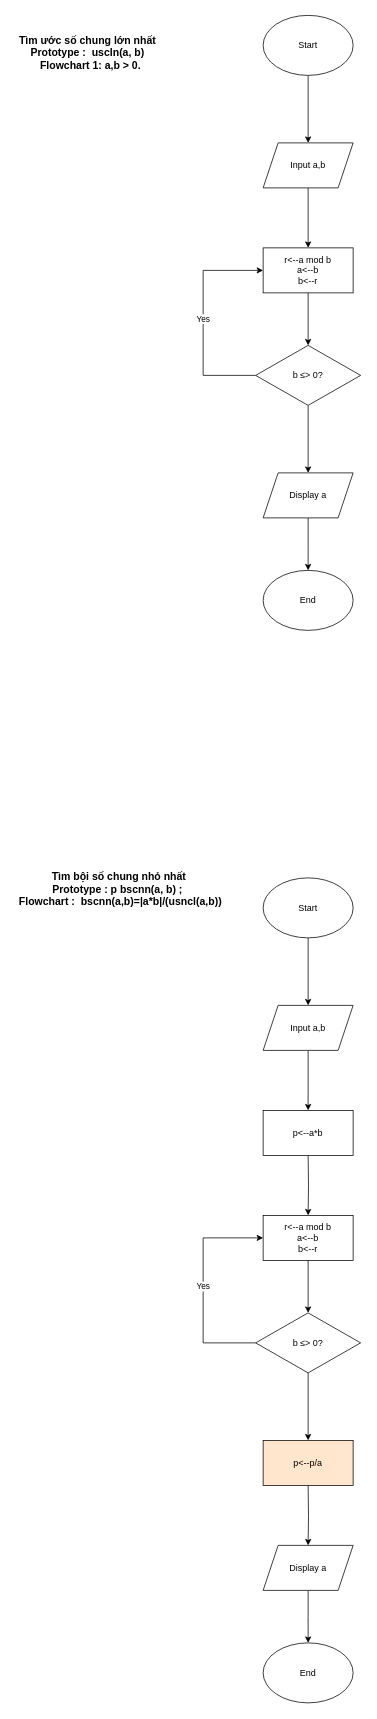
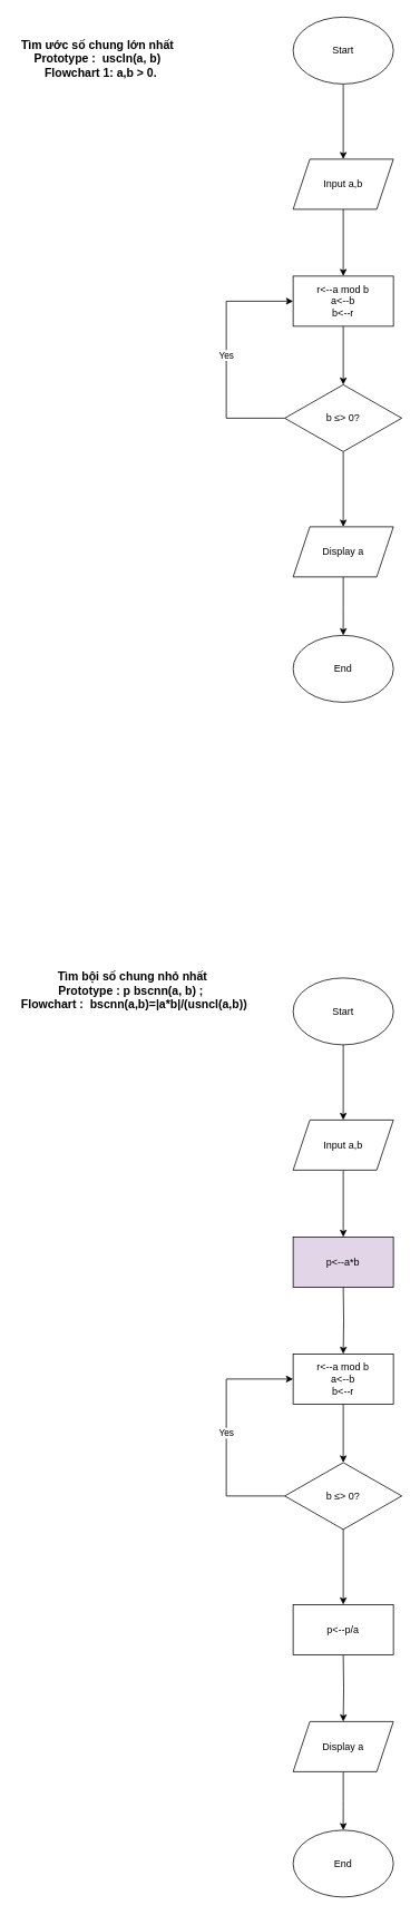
  <mxCell id="0" />
  <mxCell id="1" parent="0" />
  <mxCell id="2" value="" style="edgeStyle=orthogonalEdgeStyle;rounded=0;orthogonalLoop=1;jettySize=auto;html=1;" edge="1" parent="1" source="3" target="6"><mxGeometry relative="1" as="geometry" /></mxCell>
  <mxCell id="3" value="Start" style="ellipse;whiteSpace=wrap;html=1;" vertex="1" parent="1"><mxGeometry x="350" width="120" height="80" as="geometry" y="20" /></mxCell>
  <mxCell id="4" value="&lt;div&gt;&lt;font style=&quot;font-size: 14px;&quot;&gt;&lt;b&gt;Tìm ước số chung lớn nhất&lt;/b&gt;&amp;nbsp;&amp;nbsp;&lt;b&gt;&lt;br&gt;&lt;/b&gt;&lt;/font&gt;&lt;/div&gt;&lt;font style=&quot;font-size: 14px;&quot;&gt;&lt;b&gt;Prototype :&amp;nbsp; uscln(a, b)&amp;nbsp;&amp;nbsp;&lt;br&gt;Flowchart 1: a,b &amp;gt; 0.&lt;/b&gt;&lt;/font&gt;" style="text;html=1;align=center;verticalAlign=middle;whiteSpace=wrap;rounded=0;" vertex="1" parent="1"><mxGeometry width="200" height="100" as="geometry" x="20" y="20" /></mxCell>
  <mxCell id="5" value="" style="edgeStyle=orthogonalEdgeStyle;rounded=0;orthogonalLoop=1;jettySize=auto;html=1;" edge="1" parent="1" source="6" target="8"><mxGeometry relative="1" as="geometry" /></mxCell>
  <mxCell id="6" value="Input a,b" style="shape=parallelogram;perimeter=parallelogramPerimeter;whiteSpace=wrap;html=1;fixedSize=1;" vertex="1" parent="1"><mxGeometry x="350" y="190" width="120" height="60" as="geometry" /></mxCell>
  <mxCell id="7" value="" style="edgeStyle=orthogonalEdgeStyle;rounded=0;orthogonalLoop=1;jettySize=auto;html=1;" edge="1" parent="1" source="8" target="11"><mxGeometry relative="1" as="geometry" /></mxCell>
  <mxCell id="8" value="r&amp;lt;--a mod b&lt;div&gt;a&amp;lt;--b&lt;/div&gt;&lt;div&gt;b&amp;lt;--r&lt;/div&gt;" style="whiteSpace=wrap;html=1;" vertex="1" parent="1"><mxGeometry x="350" y="330" width="120" height="60" as="geometry" /></mxCell>
  <mxCell id="9" value="Yes" style="edgeStyle=orthogonalEdgeStyle;rounded=0;orthogonalLoop=1;jettySize=auto;html=1;" edge="1" parent="1" source="11"><mxGeometry relative="1" as="geometry"><mxPoint x="350" y="360" as="targetPoint" /><Array as="points"><mxPoint x="270" y="500" /><mxPoint x="270" y="360" /></Array></mxGeometry></mxCell>
  <mxCell id="10" value="" style="edgeStyle=orthogonalEdgeStyle;rounded=0;orthogonalLoop=1;jettySize=auto;html=1;" edge="1" parent="1" source="11" target="13"><mxGeometry relative="1" as="geometry" /></mxCell>
  <mxCell id="11" value="&lt;br&gt;b ≤&amp;gt; 0? &lt;div&gt;&lt;br/&gt;&lt;/div&gt;" style="rhombus;whiteSpace=wrap;html=1;" vertex="1" parent="1"><mxGeometry x="340" y="460" width="140" height="80" as="geometry" /></mxCell>
  <mxCell id="12" value="" style="edgeStyle=orthogonalEdgeStyle;rounded=0;orthogonalLoop=1;jettySize=auto;html=1;" edge="1" parent="1" source="13"><mxGeometry relative="1" as="geometry"><mxPoint x="410" y="760" as="targetPoint" /></mxGeometry></mxCell>
  <mxCell id="13" value="Display a" style="shape=parallelogram;perimeter=parallelogramPerimeter;whiteSpace=wrap;html=1;fixedSize=1;" vertex="1" parent="1"><mxGeometry x="350" y="630" width="120" height="60" as="geometry" /></mxCell>
  <mxCell id="14" value="End" style="ellipse;whiteSpace=wrap;html=1;" vertex="1" parent="1"><mxGeometry x="350" y="760" width="120" height="80" as="geometry" /></mxCell>
  <mxCell id="15" value="" style="edgeStyle=orthogonalEdgeStyle;rounded=0;orthogonalLoop=1;jettySize=auto;html=1;" edge="1" parent="1" source="16" target="19"><mxGeometry relative="1" as="geometry" /></mxCell>
  <mxCell id="16" value="Start" style="ellipse;whiteSpace=wrap;html=1;" vertex="1" parent="1"><mxGeometry x="350" y="1170" width="120" height="80" as="geometry" /></mxCell>
  <mxCell id="17" value="" style="edgeStyle=orthogonalEdgeStyle;rounded=0;orthogonalLoop=1;jettySize=auto;html=1;" edge="1" parent="1" target="21"><mxGeometry relative="1" as="geometry"><mxPoint x="410" y="1540" as="sourcePoint" /></mxGeometry></mxCell>
  <mxCell id="18" value="" style="edgeStyle=orthogonalEdgeStyle;rounded=0;orthogonalLoop=1;jettySize=auto;html=1;" edge="1" parent="1" source="19" target="30"><mxGeometry relative="1" as="geometry" /></mxCell>
  <mxCell id="19" value="Input a,b" style="shape=parallelogram;perimeter=parallelogramPerimeter;whiteSpace=wrap;html=1;fixedSize=1;" vertex="1" parent="1"><mxGeometry x="350" y="1340" width="120" height="60" as="geometry" /></mxCell>
  <mxCell id="20" value="" style="edgeStyle=orthogonalEdgeStyle;rounded=0;orthogonalLoop=1;jettySize=auto;html=1;" edge="1" parent="1" source="21" target="25"><mxGeometry relative="1" as="geometry" /></mxCell>
  <mxCell id="21" value="r&amp;lt;--a mod b&lt;div&gt;a&amp;lt;--b&lt;/div&gt;&lt;div&gt;b&amp;lt;--r&lt;/div&gt;" style="whiteSpace=wrap;html=1;" vertex="1" parent="1"><mxGeometry x="350" y="1620" width="120" height="60" as="geometry" /></mxCell>
  <mxCell id="22" value="Yes" style="edgeStyle=orthogonalEdgeStyle;rounded=0;orthogonalLoop=1;jettySize=auto;html=1;" edge="1" parent="1" source="25"><mxGeometry relative="1" as="geometry"><mxPoint x="350" y="1650" as="targetPoint" /><Array as="points"><mxPoint x="270" y="1790" /><mxPoint x="270" y="1650" /></Array></mxGeometry></mxCell>
  <mxCell id="23" value="" style="edgeStyle=orthogonalEdgeStyle;rounded=0;orthogonalLoop=1;jettySize=auto;html=1;" edge="1" parent="1" target="27"><mxGeometry relative="1" as="geometry"><mxPoint x="410" y="1980" as="sourcePoint" /></mxGeometry></mxCell>
  <mxCell id="24" value="" style="edgeStyle=orthogonalEdgeStyle;rounded=0;orthogonalLoop=1;jettySize=auto;html=1;" edge="1" parent="1" source="25" target="29"><mxGeometry relative="1" as="geometry" /></mxCell>
  <mxCell id="25" value="&lt;br&gt;b ≤&amp;gt; 0? &lt;div&gt;&lt;br/&gt;&lt;/div&gt;" style="rhombus;whiteSpace=wrap;html=1;" vertex="1" parent="1"><mxGeometry x="340" y="1750" width="140" height="80" as="geometry" /></mxCell>
  <mxCell id="26" value="" style="edgeStyle=orthogonalEdgeStyle;rounded=0;orthogonalLoop=1;jettySize=auto;html=1;" edge="1" parent="1" source="27"><mxGeometry relative="1" as="geometry"><mxPoint x="410" y="2190" as="targetPoint" /></mxGeometry></mxCell>
  <mxCell id="27" value="Display a" style="shape=parallelogram;perimeter=parallelogramPerimeter;whiteSpace=wrap;html=1;fixedSize=1;" vertex="1" parent="1"><mxGeometry x="350" y="2060" width="120" height="60" as="geometry" /></mxCell>
  <mxCell id="28" value="End" style="ellipse;whiteSpace=wrap;html=1;" vertex="1" parent="1"><mxGeometry x="350" y="2190" width="120" height="80" as="geometry" /></mxCell>
- <mxCell id="29" value="p&amp;lt;--p/a" style="whiteSpace=wrap;html=1;fillColor=#ffe6cc;" vertex="1" parent="1"><mxGeometry x="350" y="1920" width="120" height="60" as="geometry" /></mxCell>
- <mxCell id="30" value="p&amp;lt;--a*b" style="whiteSpace=wrap;html=1;" vertex="1" parent="1"><mxGeometry x="350" y="1480" width="120" height="60" as="geometry" /></mxCell>
+ <mxCell id="29" value="p&amp;lt;--p/a" style="whiteSpace=wrap;html=1;" vertex="1" parent="1"><mxGeometry x="350" y="1920" width="120" height="60" as="geometry" /></mxCell>
+ <mxCell id="30" value="p&amp;lt;--a*b" style="whiteSpace=wrap;html=1;fillColor=#e1d5e7;" vertex="1" parent="1"><mxGeometry x="350" y="1480" width="120" height="60" as="geometry" /></mxCell>
  <mxCell id="31" value="&lt;font style=&quot;font-size: 14px;&quot;&gt;&lt;b&gt;Tìm bội số chung nhỏ nhất&amp;nbsp;&lt;br&gt;Prototype : p bscnn(a, b) ;&amp;nbsp;&amp;nbsp;&lt;br&gt;Flowchart :&amp;nbsp;&amp;nbsp;bscnn(a,b)=|a*b|/(usncl(a,b))&lt;/b&gt;&lt;/font&gt;" style="text;html=1;align=center;verticalAlign=middle;whiteSpace=wrap;rounded=0;" vertex="1" parent="1"><mxGeometry y="1100" width="280" height="170" as="geometry" x="20" /></mxCell>
